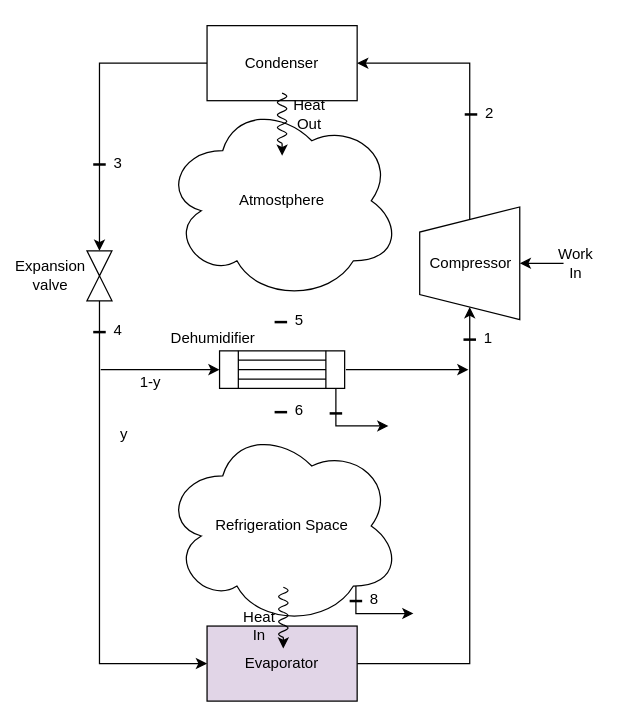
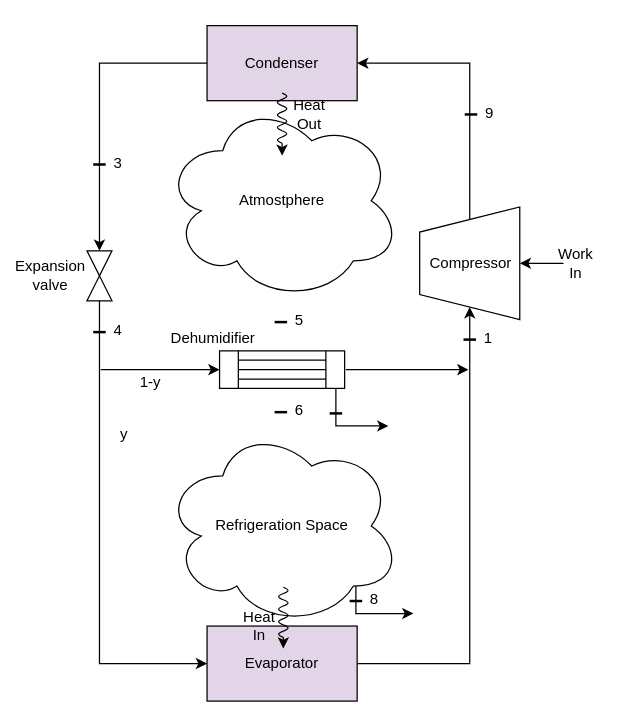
  <mxCell id="0" />
  <mxCell id="1" parent="0" />
  <mxCell id="2" style="edgeStyle=orthogonalEdgeStyle;rounded=0;orthogonalLoop=1;jettySize=auto;html=1;exitX=1;exitY=0.5;exitDx=0;exitDy=0;" edge="1" parent="1" source="3" target="9"><mxGeometry relative="1" as="geometry"><mxPoint x="490" y="410" as="targetPoint" /></mxGeometry></mxCell>
  <mxCell id="3" value="Evaporator" style="rounded=0;whiteSpace=wrap;html=1;fillColor=#e1d5e7;" vertex="1" parent="1"><mxGeometry x="165" y="500" width="120" height="60" as="geometry" /></mxCell>
  <mxCell id="4" value="Refrigeration Space" style="ellipse;shape=cloud;whiteSpace=wrap;html=1;" vertex="1" parent="1"><mxGeometry x="130" y="340" width="190" height="160" as="geometry" /></mxCell>
  <mxCell id="5" value="" style="triangle;whiteSpace=wrap;html=1;rotation=90;" vertex="1" parent="1"><mxGeometry x="69" y="200" width="20" height="20" as="geometry" /></mxCell>
  <mxCell id="6" style="edgeStyle=orthogonalEdgeStyle;rounded=0;orthogonalLoop=1;jettySize=auto;html=1;exitX=0;exitY=0.5;exitDx=0;exitDy=0;entryX=0;entryY=0.5;entryDx=0;entryDy=0;" edge="1" parent="1" source="7" target="3"><mxGeometry relative="1" as="geometry" /></mxCell>
  <mxCell id="7" value="" style="triangle;whiteSpace=wrap;html=1;rotation=-90;" vertex="1" parent="1"><mxGeometry x="69" y="220" width="20" height="20" as="geometry" /></mxCell>
  <mxCell id="8" style="edgeStyle=orthogonalEdgeStyle;rounded=0;orthogonalLoop=1;jettySize=auto;html=1;exitX=1;exitY=0.5;exitDx=0;exitDy=0;entryX=1;entryY=0.5;entryDx=0;entryDy=0;" edge="1" parent="1" source="9" target="16"><mxGeometry relative="1" as="geometry"><Array as="points"><mxPoint x="375" y="50" /></Array></mxGeometry></mxCell>
  <mxCell id="9" value="" style="shape=trapezoid;perimeter=trapezoidPerimeter;whiteSpace=wrap;html=1;fixedSize=1;rotation=-90;size=20;" vertex="1" parent="1"><mxGeometry x="330" y="170" width="90" height="80" as="geometry" /></mxCell>
  <mxCell id="10" value="" style="shape=mxgraph.pid.heat_exchangers.heat_exchanger_(straight_tubes);html=1;pointerEvents=1;align=center;verticalLabelPosition=bottom;verticalAlign=top;dashed=0;" vertex="1" parent="1"><mxGeometry x="175" y="280" width="100" height="30" as="geometry" /></mxCell>
  <mxCell id="11" value="" style="endArrow=classic;html=1;rounded=0;edgeStyle=orthogonalEdgeStyle;exitX=1.01;exitY=0.5;exitDx=0;exitDy=0;exitPerimeter=0;" edge="1" parent="1" source="10"><mxGeometry width="50" height="50" relative="1" as="geometry"><mxPoint x="210" y="380" as="sourcePoint" /><mxPoint x="374" y="295" as="targetPoint" /></mxGeometry></mxCell>
  <mxCell id="12" value="Dehumidifier" style="text;html=1;strokeColor=none;fillColor=none;align=center;verticalAlign=middle;whiteSpace=wrap;rounded=0;" vertex="1" parent="1"><mxGeometry x="150" y="260" width="40" height="20" as="geometry" /></mxCell>
  <mxCell id="13" value="Atmostphere" style="ellipse;shape=cloud;whiteSpace=wrap;html=1;" vertex="1" parent="1"><mxGeometry x="130" y="80" width="190" height="160" as="geometry" /></mxCell>
  <mxCell id="14" value="" style="endArrow=classic;html=1;rounded=0;edgeStyle=orthogonalEdgeStyle;" edge="1" parent="1"><mxGeometry width="50" height="50" relative="1" as="geometry"><mxPoint x="80" y="295" as="sourcePoint" /><mxPoint x="175" y="295" as="targetPoint" /><Array as="points"><mxPoint x="80" y="295" /></Array></mxGeometry></mxCell>
  <mxCell id="15" style="edgeStyle=orthogonalEdgeStyle;rounded=0;orthogonalLoop=1;jettySize=auto;html=1;exitX=0;exitY=0.5;exitDx=0;exitDy=0;entryX=0;entryY=0.5;entryDx=0;entryDy=0;" edge="1" parent="1" source="16" target="5"><mxGeometry relative="1" as="geometry" /></mxCell>
- <mxCell id="16" value="Condenser" style="rounded=0;whiteSpace=wrap;html=1;" vertex="1" parent="1"><mxGeometry x="165" y="20" width="120" height="60" as="geometry" /></mxCell>
+ <mxCell id="16" value="Condenser" style="rounded=0;whiteSpace=wrap;html=1;fillColor=#e1d5e7;" vertex="1" parent="1"><mxGeometry x="165" y="20" width="120" height="60" as="geometry" /></mxCell>
  <mxCell id="17" value="" style="pointerEvents=1;verticalLabelPosition=bottom;shadow=0;dashed=0;align=center;html=1;verticalAlign=top;shape=mxgraph.electrical.waveforms.sine_wave;rotation=-90;" vertex="1" parent="1"><mxGeometry x="220" y="104" width="10" height="10" as="geometry" /></mxCell>
  <mxCell id="18" value="" style="pointerEvents=1;verticalLabelPosition=bottom;shadow=0;dashed=0;align=center;html=1;verticalAlign=top;shape=mxgraph.electrical.waveforms.sine_wave;rotation=-90;" vertex="1" parent="1"><mxGeometry x="220" y="94" width="10" height="10" as="geometry" /></mxCell>
  <mxCell id="19" value="" style="endArrow=classic;html=1;rounded=0;edgeStyle=orthogonalEdgeStyle;curved=1;" edge="1" parent="1"><mxGeometry width="50" height="50" relative="1" as="geometry"><mxPoint x="225" y="114" as="sourcePoint" /><mxPoint x="225" y="124" as="targetPoint" /><Array as="points"><mxPoint x="225.14" y="114" /><mxPoint x="225.14" y="114" /></Array></mxGeometry></mxCell>
  <mxCell id="20" value="" style="pointerEvents=1;verticalLabelPosition=bottom;shadow=0;dashed=0;align=center;html=1;verticalAlign=top;shape=mxgraph.electrical.waveforms.sine_wave;rotation=-90;" vertex="1" parent="1"><mxGeometry x="221" y="479" width="10" height="10" as="geometry" /></mxCell>
  <mxCell id="21" value="" style="pointerEvents=1;verticalLabelPosition=bottom;shadow=0;dashed=0;align=center;html=1;verticalAlign=top;shape=mxgraph.electrical.waveforms.sine_wave;rotation=-90;" vertex="1" parent="1"><mxGeometry x="221" y="469" width="10" height="10" as="geometry" /></mxCell>
  <mxCell id="22" value="" style="endArrow=classic;html=1;rounded=0;edgeStyle=orthogonalEdgeStyle;curved=1;entryX=0.558;entryY=0.4;entryDx=0;entryDy=0;entryPerimeter=0;" edge="1" parent="1"><mxGeometry width="50" height="50" relative="1" as="geometry"><mxPoint x="226" y="509" as="sourcePoint" /><mxPoint x="225.96" y="518" as="targetPoint" /><Array as="points" /></mxGeometry></mxCell>
  <mxCell id="23" value="" style="pointerEvents=1;verticalLabelPosition=bottom;shadow=0;dashed=0;align=center;html=1;verticalAlign=top;shape=mxgraph.electrical.waveforms.sine_wave;rotation=-90;" vertex="1" parent="1"><mxGeometry x="220" y="84" width="10" height="10" as="geometry" /></mxCell>
  <mxCell id="24" value="" style="pointerEvents=1;verticalLabelPosition=bottom;shadow=0;dashed=0;align=center;html=1;verticalAlign=top;shape=mxgraph.electrical.waveforms.sine_wave;rotation=-90;" vertex="1" parent="1"><mxGeometry x="221" y="489" width="10" height="10" as="geometry" /></mxCell>
  <mxCell id="25" value="" style="pointerEvents=1;verticalLabelPosition=bottom;shadow=0;dashed=0;align=center;html=1;verticalAlign=top;shape=mxgraph.electrical.waveforms.sine_wave;rotation=-90;" vertex="1" parent="1"><mxGeometry x="220" y="74" width="10" height="10" as="geometry" /></mxCell>
  <mxCell id="26" value="" style="pointerEvents=1;verticalLabelPosition=bottom;shadow=0;dashed=0;align=center;html=1;verticalAlign=top;shape=mxgraph.electrical.waveforms.sine_wave;rotation=-90;" vertex="1" parent="1"><mxGeometry x="221" y="499" width="10" height="10" as="geometry" /></mxCell>
  <mxCell id="27" value="" style="endArrow=classic;html=1;rounded=0;edgeStyle=orthogonalEdgeStyle;exitX=0.93;exitY=1;exitDx=0;exitDy=0;exitPerimeter=0;" edge="1" parent="1" source="10"><mxGeometry width="50" height="50" relative="1" as="geometry"><mxPoint x="270" y="330" as="sourcePoint" /><mxPoint x="310" y="340" as="targetPoint" /><Array as="points"><mxPoint x="268" y="340" /><mxPoint x="310" y="340" /></Array></mxGeometry></mxCell>
  <mxCell id="28" value="" style="endArrow=classic;html=1;rounded=0;edgeStyle=orthogonalEdgeStyle;" edge="1" parent="1"><mxGeometry width="50" height="50" relative="1" as="geometry"><mxPoint x="284" y="468" as="sourcePoint" /><mxPoint x="330" y="490" as="targetPoint" /><Array as="points"><mxPoint x="284" y="490" /><mxPoint x="330" y="490" /></Array></mxGeometry></mxCell>
  <mxCell id="29" value="1" style="text;html=1;strokeColor=none;fillColor=none;align=center;verticalAlign=middle;whiteSpace=wrap;rounded=0;" vertex="1" parent="1"><mxGeometry x="380" y="260" width="20" height="20" as="geometry" /></mxCell>
  <mxCell id="30" value="" style="line;strokeWidth=2;html=1;" vertex="1" parent="1"><mxGeometry x="370" y="266" width="10" height="10" as="geometry" /></mxCell>
- <mxCell id="31" value="2" style="text;html=1;strokeColor=none;fillColor=none;align=center;verticalAlign=middle;whiteSpace=wrap;rounded=0;" vertex="1" parent="1"><mxGeometry x="381" y="80" width="20" height="20" as="geometry" /></mxCell>
+ <mxCell id="31" value="9" style="text;html=1;strokeColor=none;fillColor=none;align=center;verticalAlign=middle;whiteSpace=wrap;rounded=0;" vertex="1" parent="1"><mxGeometry x="381" y="80" width="20" height="20" as="geometry" /></mxCell>
  <mxCell id="32" value="" style="line;strokeWidth=2;html=1;" vertex="1" parent="1"><mxGeometry x="371" y="86" width="10" height="10" as="geometry" /></mxCell>
  <mxCell id="33" value="3" style="text;html=1;strokeColor=none;fillColor=none;align=center;verticalAlign=middle;whiteSpace=wrap;rounded=0;" vertex="1" parent="1"><mxGeometry x="84" y="120" width="20" height="20" as="geometry" /></mxCell>
  <mxCell id="34" value="" style="line;strokeWidth=2;html=1;" vertex="1" parent="1"><mxGeometry x="74" y="126" width="10" height="10" as="geometry" /></mxCell>
  <mxCell id="35" value="4" style="text;html=1;strokeColor=none;fillColor=none;align=center;verticalAlign=middle;whiteSpace=wrap;rounded=0;" vertex="1" parent="1"><mxGeometry x="84" y="254" width="20" height="20" as="geometry" /></mxCell>
  <mxCell id="36" value="" style="line;strokeWidth=2;html=1;" vertex="1" parent="1"><mxGeometry x="74" y="260" width="10" height="10" as="geometry" /></mxCell>
  <mxCell id="37" value="y" style="text;html=1;strokeColor=none;fillColor=none;align=center;verticalAlign=middle;whiteSpace=wrap;rounded=0;" vertex="1" parent="1"><mxGeometry x="79" y="337" width="40" height="20" as="geometry" /></mxCell>
  <mxCell id="38" value="1-y" style="text;html=1;strokeColor=none;fillColor=none;align=center;verticalAlign=middle;whiteSpace=wrap;rounded=0;" vertex="1" parent="1"><mxGeometry x="100" y="295" width="40" height="20" as="geometry" /></mxCell>
  <mxCell id="39" value="5" style="text;html=1;strokeColor=none;fillColor=none;align=center;verticalAlign=middle;whiteSpace=wrap;rounded=0;" vertex="1" parent="1"><mxGeometry x="229" y="246" width="20" height="20" as="geometry" /></mxCell>
  <mxCell id="40" value="" style="line;strokeWidth=2;html=1;" vertex="1" parent="1"><mxGeometry x="219" y="252" width="10" height="10" as="geometry" /></mxCell>
  <mxCell id="41" value="6" style="text;html=1;strokeColor=none;fillColor=none;align=center;verticalAlign=middle;whiteSpace=wrap;rounded=0;" vertex="1" parent="1"><mxGeometry x="229" y="318" width="20" height="20" as="geometry" /></mxCell>
  <mxCell id="42" value="" style="line;strokeWidth=2;html=1;" vertex="1" parent="1"><mxGeometry x="219" y="324" width="10" height="10" as="geometry" /></mxCell>
  <mxCell id="43" value="" style="line;strokeWidth=2;html=1;" vertex="1" parent="1"><mxGeometry x="263" y="325" width="10" height="10" as="geometry" /></mxCell>
  <mxCell id="44" value="8" style="text;html=1;strokeColor=none;fillColor=none;align=center;verticalAlign=middle;whiteSpace=wrap;rounded=0;" vertex="1" parent="1"><mxGeometry x="289" y="469" width="20" height="20" as="geometry" /></mxCell>
  <mxCell id="45" value="" style="line;strokeWidth=2;html=1;" vertex="1" parent="1"><mxGeometry x="279" y="475" width="10" height="10" as="geometry" /></mxCell>
  <mxCell id="46" value="Heat Out" style="text;html=1;strokeColor=none;fillColor=none;align=center;verticalAlign=middle;whiteSpace=wrap;rounded=0;" vertex="1" parent="1"><mxGeometry x="230" y="82" width="34" height="18" as="geometry" /></mxCell>
  <mxCell id="47" value="Heat In" style="text;html=1;strokeColor=none;fillColor=none;align=center;verticalAlign=middle;whiteSpace=wrap;rounded=0;" vertex="1" parent="1"><mxGeometry x="193" y="489" width="28" height="21" as="geometry" /></mxCell>
  <mxCell id="48" value="" style="edgeStyle=elbowEdgeStyle;elbow=horizontal;endArrow=classic;html=1;rounded=0;entryX=0.5;entryY=1;entryDx=0;entryDy=0;" edge="1" parent="1" target="9"><mxGeometry width="50" height="50" relative="1" as="geometry"><mxPoint x="450" y="210" as="sourcePoint" /><mxPoint x="520" y="200" as="targetPoint" /></mxGeometry></mxCell>
  <mxCell id="49" value="Work In" style="text;html=1;strokeColor=none;fillColor=none;align=center;verticalAlign=middle;whiteSpace=wrap;rounded=0;" vertex="1" parent="1"><mxGeometry x="440" y="200" width="40" height="20" as="geometry" /></mxCell>
  <mxCell id="50" value="Compressor" style="text;html=1;strokeColor=none;fillColor=none;align=center;verticalAlign=middle;whiteSpace=wrap;rounded=0;" vertex="1" parent="1"><mxGeometry x="356" y="200" width="40" height="20" as="geometry" /></mxCell>
  <mxCell id="51" value="Expansion&lt;br&gt;valve" style="text;html=1;strokeColor=none;fillColor=none;align=center;verticalAlign=middle;whiteSpace=wrap;rounded=0;" vertex="1" parent="1"><mxGeometry x="20" y="210" width="40" height="20" as="geometry" /></mxCell>
